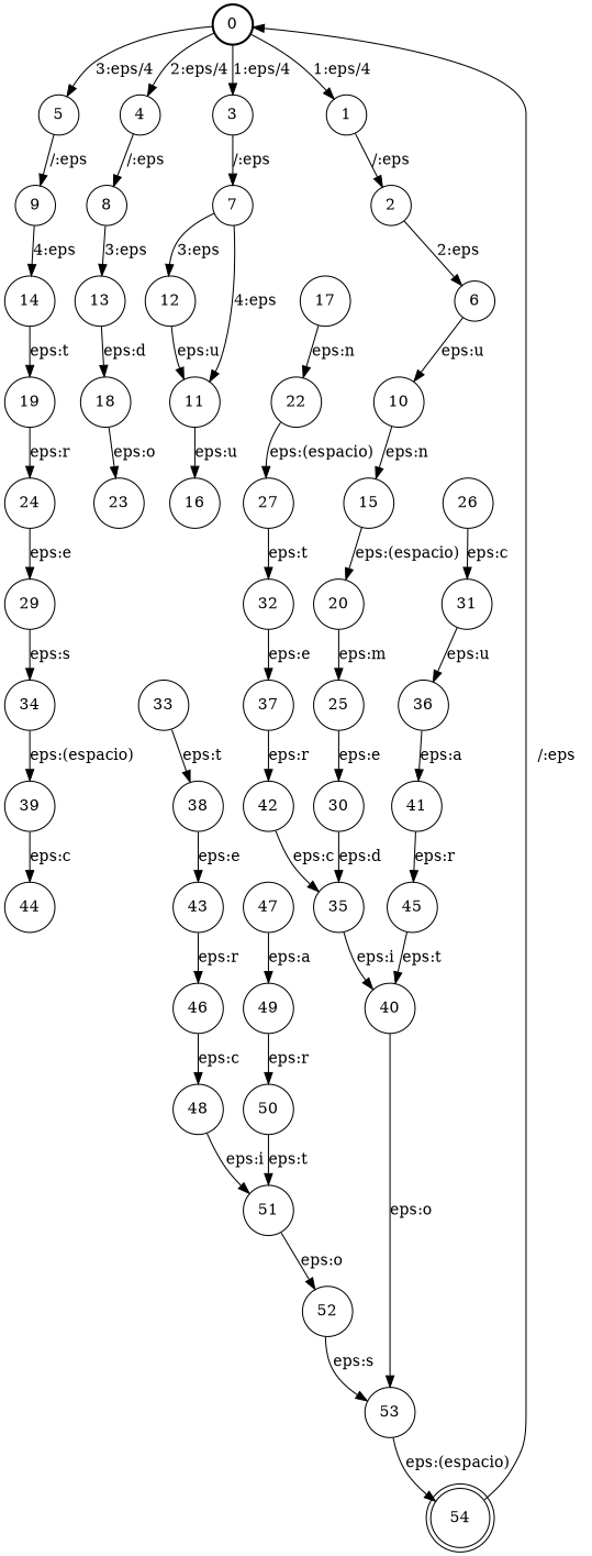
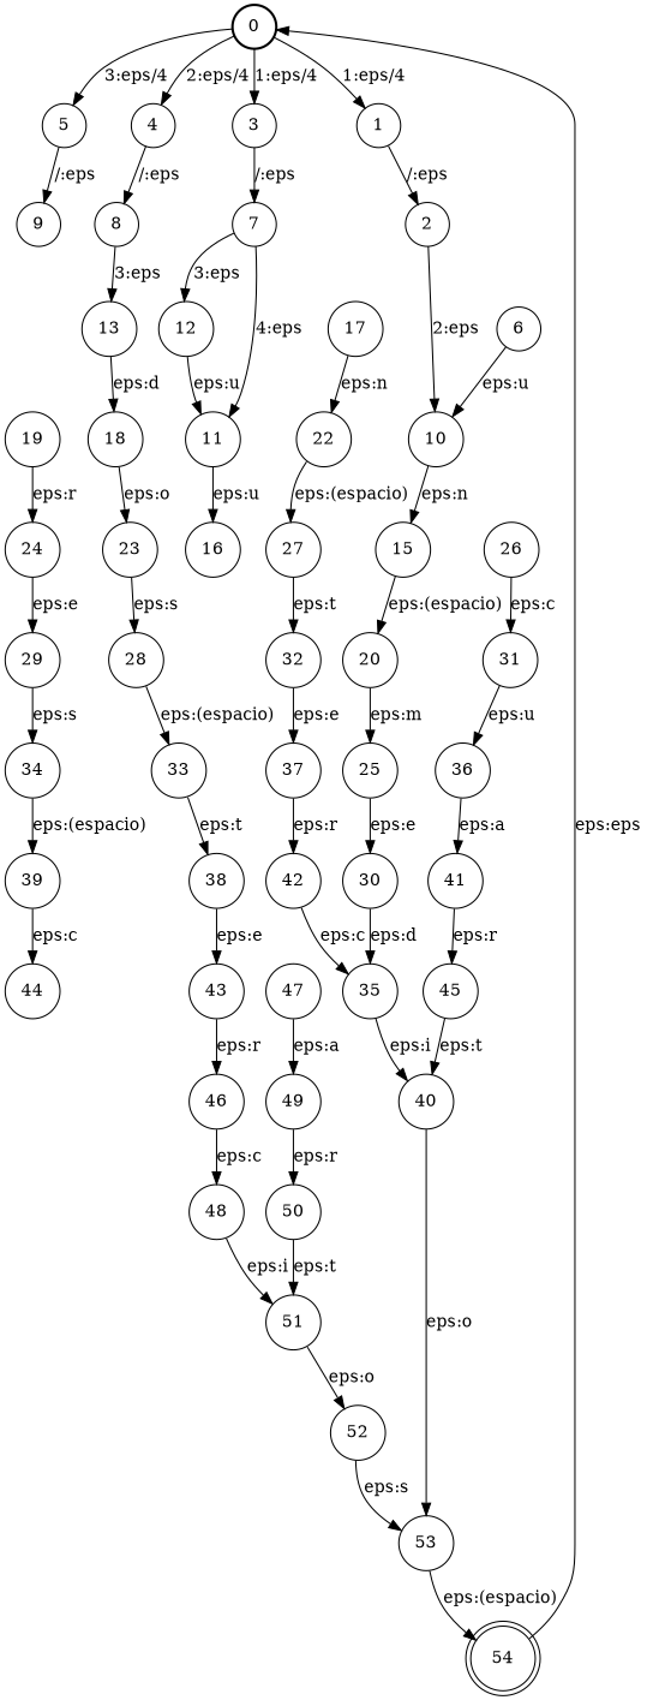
  digraph {
    nodesep=0.25
    rankdir=TB
    ranksep=0.4
    node [fontsize=14 shape=circle style=solid]
    edge [fontsize=14]
    n1 [label=0 style=bold]
    n2 [label=5]
    n3 [label=4]
    n4 [label=3]
    n5 [label=1]
    n6 [label=9]
    n7 [label=8]
    n8 [label=7]
    n9 [label=2]
-   n10 [label=14]
    n11 [label=13]
    n12 [label=11]
    n13 [label=12]
    n14 [label=6]
    n15 [label=10]
    n16 [label=15]
    n17 [label=16]
    n18 [label=18]
    n19 [label=19]
    n20 [label=20]
    n21 [label=17]
    n22 [label=22]
    n23 [label=23]
    n24 [label=24]
    n25 [label=25]
    n26 [label=27]
+   n27 [label=28]
    n28 [label=29]
    n29 [label=30]
    n30 [label=26]
    n31 [label=31]
    n32 [label=32]
    n33 [label=33]
    n34 [label=34]
    n35 [label=35]
    n36 [label=36]
    n37 [label=37]
    n38 [label=38]
    n39 [label=39]
    n40 [label=40]
    n41 [label=41]
    n42 [label=42]
    n43 [label=43]
    n44 [label=44]
    n45 [label=53]
    n46 [label=45]
    n47 [label=46]
    n48 [label=54 shape=doublecircle]
    n49 [label=48]
    n50 [label=47]
    n51 [label=49]
    n52 [label=51]
    n53 [label=50]
    n54 [label=52]
    n1 -> n2 [label="3:eps/4"]
    n1 -> n3 [label="2:eps/4"]
    n1 -> n4 [label="1:eps/4"]
    n1 -> n5 [label="1:eps/4"]
    n2 -> n6 [label="/:eps"]
    n3 -> n7 [label="/:eps"]
    n4 -> n8 [label="/:eps"]
    n5 -> n9 [label="/:eps"]
-   n6 -> n10 [label="4:eps"]
    n7 -> n11 [label="3:eps"]
    n8 -> n12 [label="4:eps"]
    n8 -> n13 [label="3:eps"]
-   n9 -> n14 [label="2:eps"]
-   n10 -> n19 [label="eps:t"]
+   n9 -> n15 [label="2:eps"]
    n11 -> n18 [label="eps:d"]
    n12 -> n17 [label="eps:u"]
    n13 -> n12 [label="eps:u"]
    n14 -> n15 [label="eps:u"]
    n15 -> n16 [label="eps:n"]
    n16 -> n20 [label="eps:(espacio)"]
    n18 -> n23 [label="eps:o"]
    n19 -> n24 [label="eps:r"]
    n20 -> n25 [label="eps:m"]
    n21 -> n22 [label="eps:n"]
    n22 -> n26 [label="eps:(espacio)"]
+   n23 -> n27 [label="eps:s"]
    n24 -> n28 [label="eps:e"]
    n25 -> n29 [label="eps:e"]
    n26 -> n32 [label="eps:t"]
+   n27 -> n33 [label="eps:(espacio)"]
    n28 -> n34 [label="eps:s"]
    n29 -> n35 [label="eps:d"]
    n30 -> n31 [label="eps:c"]
    n31 -> n36 [label="eps:u"]
    n32 -> n37 [label="eps:e"]
    n33 -> n38 [label="eps:t"]
    n34 -> n39 [label="eps:(espacio)"]
    n35 -> n40 [label="eps:i"]
    n36 -> n41 [label="eps:a"]
    n37 -> n42 [label="eps:r"]
    n38 -> n43 [label="eps:e"]
    n39 -> n44 [label="eps:c"]
    n40 -> n45 [label="eps:o"]
    n41 -> n46 [label="eps:r"]
    n42 -> n35 [label="eps:c"]
    n43 -> n47 [label="eps:r"]
    n45 -> n48 [label="eps:(espacio)"]
    n46 -> n40 [label="eps:t"]
    n47 -> n49 [label="eps:c"]
-   n48 -> n1 [label="/:eps"]
+   n48 -> n1 [label="eps:eps"]
    n49 -> n52 [label="eps:i"]
    n50 -> n51 [label="eps:a"]
    n51 -> n53 [label="eps:r"]
    n52 -> n54 [label="eps:o"]
    n53 -> n52 [label="eps:t"]
    n54 -> n45 [label="eps:s"]
  }
